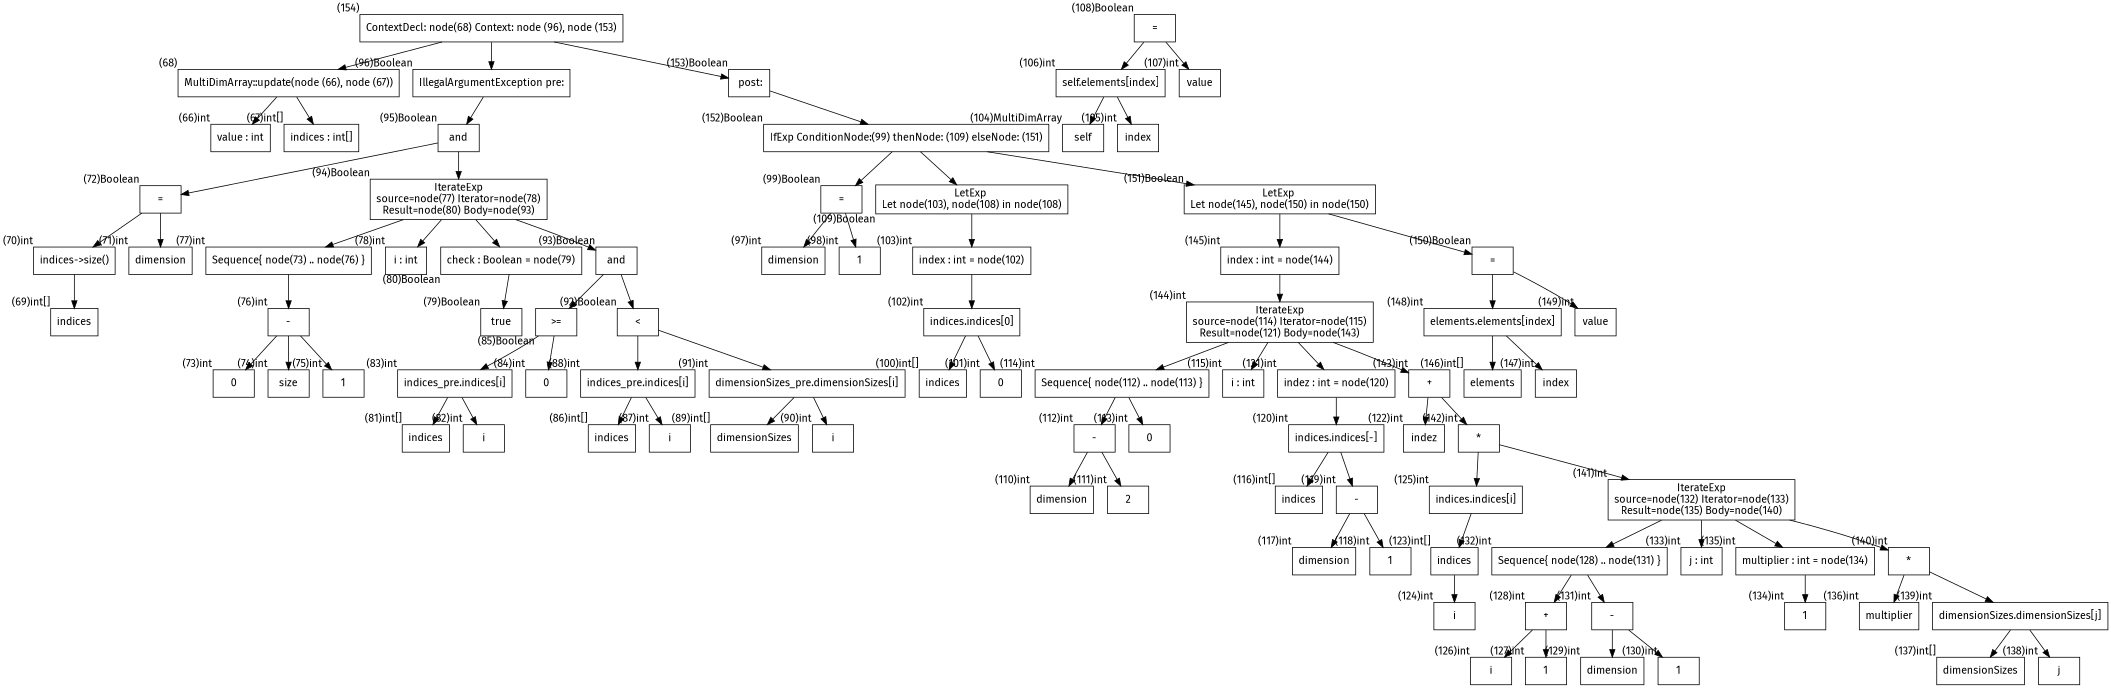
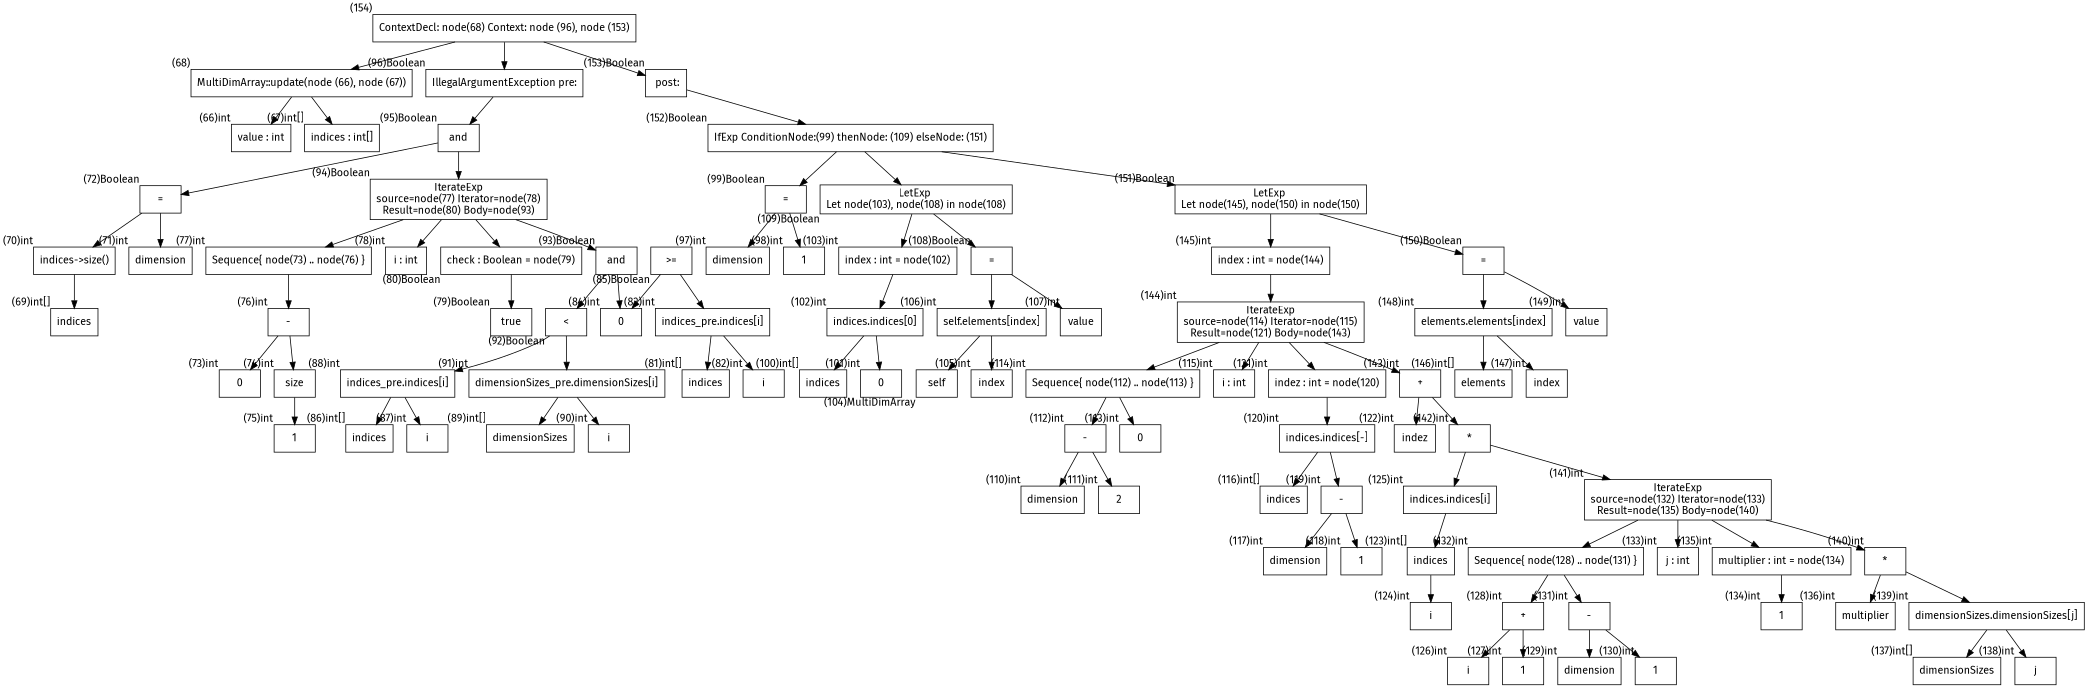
  digraph {
    fontname="Fira Sans"
    node [fontname="Fira Sans" shape=box]
    edge [fontname="Fira Sans"]
    n1 [label="ContextDecl: node(68) Context: node (96), node (153)" xlabel="(154)"]
    n2 [label="MultiDimArray::update(node (66), node (67))" xlabel="(68)"]
    n3 [label="IllegalArgumentException pre:" xlabel="(96)Boolean"]
    n4 [label=" post:" xlabel="(153)Boolean"]
    n5 [label="value : int" xlabel="(66)int"]
    n6 [label="indices : int[]" xlabel="(67)int[]"]
    n7 [label=and xlabel="(95)Boolean"]
    n8 [label="IfExp ConditionNode:(99) thenNode: (109) elseNode: (151)" xlabel="(152)Boolean"]
    n9 [label="=" xlabel="(72)Boolean"]
    n10 [label="IterateExp\nsource=node(77) Iterator=node(78)\nResult=node(80) Body=node(93)" xlabel="(94)Boolean"]
    n11 [label="=" xlabel="(99)Boolean"]
    n12 [label="LetExp \nLet node(103), node(108) in node(108)" xlabel="(109)Boolean"]
    n13 [label="LetExp \nLet node(145), node(150) in node(150)" xlabel="(151)Boolean"]
    n14 [label="indices->size()" xlabel="(70)int"]
    n15 [label=dimension xlabel="(71)int"]
    n16 [label="Sequence{ node(73) .. node(76) }" xlabel="(77)int"]
    n17 [label="i : int" xlabel="(78)int"]
    n18 [label="check : Boolean = node(79)" xlabel="(80)Boolean"]
    n19 [label=and xlabel="(93)Boolean"]
    n20 [label=dimension xlabel="(97)int"]
    n21 [label=1 xlabel="(98)int"]
    n22 [label="index : int = node(102)" xlabel="(103)int"]
    n23 [label="=" xlabel="(108)Boolean"]
    n24 [label="index : int = node(144)" xlabel="(145)int"]
    n25 [label="=" xlabel="(150)Boolean"]
    n26 [label=indices xlabel="(69)int[]"]
    n27 [label="-" xlabel="(76)int"]
    n28 [label=true xlabel="(79)Boolean"]
    n29 [label=">=" xlabel="(85)Boolean"]
    n30 [label="<" xlabel="(92)Boolean"]
    n31 [label="indices.indices[0]" xlabel="(102)int"]
    n32 [label="self.elements[index]" xlabel="(106)int"]
    n33 [label=value xlabel="(107)int"]
    n34 [label="IterateExp\nsource=node(114) Iterator=node(115)\nResult=node(121) Body=node(143)" xlabel="(144)int"]
    n35 [label="elements.elements[index]" xlabel="(148)int"]
    n36 [label=value xlabel="(149)int"]
    n37 [label=0 xlabel="(73)int"]
    n38 [label=size xlabel="(74)int"]
    n39 [label=1 xlabel="(75)int"]
    n40 [label="indices_pre.indices[i]" xlabel="(83)int"]
    n41 [label=0 xlabel="(84)int"]
    n42 [label="indices_pre.indices[i]" xlabel="(88)int"]
    n43 [label="dimensionSizes_pre.dimensionSizes[i]" xlabel="(91)int"]
    n44 [label=indices xlabel="(100)int[]"]
    n45 [label=0 xlabel="(101)int"]
    n46 [label=self xlabel="(104)MultiDimArray"]
    n47 [label=index xlabel="(105)int"]
    n48 [label="Sequence{ node(112) .. node(113) }" xlabel="(114)int"]
    n49 [label="i : int" xlabel="(115)int"]
    n50 [label="indez : int = node(120)" xlabel="(121)int"]
    n51 [label="+" xlabel="(143)int"]
    n52 [label=elements xlabel="(146)int[]"]
    n53 [label=index xlabel="(147)int"]
    n54 [label=indices xlabel="(81)int[]"]
    n55 [label=i xlabel="(82)int"]
    n56 [label=indices xlabel="(86)int[]"]
    n57 [label=i xlabel="(87)int"]
    n58 [label=dimensionSizes xlabel="(89)int[]"]
    n59 [label=i xlabel="(90)int"]
    n60 [label="-" xlabel="(112)int"]
    n61 [label=0 xlabel="(113)int"]
    n62 [label="indices.indices[-]" xlabel="(120)int"]
    n63 [label=indez xlabel="(122)int"]
    n64 [label="*" xlabel="(142)int"]
    n65 [label=dimension xlabel="(110)int"]
    n66 [label=2 xlabel="(111)int"]
    n67 [label=indices xlabel="(116)int[]"]
    n68 [label="-" xlabel="(119)int"]
    n69 [label="indices.indices[i]" xlabel="(125)int"]
    n70 [label="IterateExp\nsource=node(132) Iterator=node(133)\nResult=node(135) Body=node(140)" xlabel="(141)int"]
    n71 [label=dimension xlabel="(117)int"]
    n72 [label=1 xlabel="(118)int"]
    n73 [label=indices xlabel="(123)int[]"]
    n74 [label="Sequence{ node(128) .. node(131) }" xlabel="(132)int"]
    n75 [label="j : int" xlabel="(133)int"]
    n76 [label="multiplier : int = node(134)" xlabel="(135)int"]
    n77 [label="*" xlabel="(140)int"]
    n78 [label=i xlabel="(124)int"]
    n79 [label="+" xlabel="(128)int"]
    n80 [label="-" xlabel="(131)int"]
    n81 [label=1 xlabel="(134)int"]
    n82 [label=multiplier xlabel="(136)int"]
    n83 [label="dimensionSizes.dimensionSizes[j]" xlabel="(139)int"]
    n84 [label=i xlabel="(126)int"]
    n85 [label=1 xlabel="(127)int"]
    n86 [label=dimension xlabel="(129)int"]
    n87 [label=1 xlabel="(130)int"]
    n88 [label=dimensionSizes xlabel="(137)int[]"]
    n89 [label=j xlabel="(138)int"]
    n1 -> n2
    n1 -> n3
    n1 -> n4
    n2 -> n5
    n2 -> n6
    n3 -> n7
    n4 -> n8
    n7 -> n9
    n7 -> n10
    n8 -> n11
    n8 -> n12
    n8 -> n13
    n9 -> n14
    n9 -> n15
    n10 -> n16
    n10 -> n17
    n10 -> n18
    n10 -> n19
    n11 -> n20
    n11 -> n21
    n12 -> n22
+   n12 -> n23
    n13 -> n24
    n13 -> n25
    n14 -> n26
    n16 -> n27
    n18 -> n28
-   n19 -> n29
+   n19 -> n41
    n19 -> n30
    n22 -> n31
    n23 -> n32
    n23 -> n33
    n24 -> n34
    n25 -> n35
    n25 -> n36
    n27 -> n37
    n27 -> n38
-   n27 -> n39
+   n38 -> n39
    n29 -> n40
    n29 -> n41
    n30 -> n42
    n30 -> n43
    n31 -> n44
    n31 -> n45
    n32 -> n46
    n32 -> n47
    n34 -> n48
    n34 -> n49
    n34 -> n50
    n34 -> n51
    n35 -> n52
    n35 -> n53
    n40 -> n54
    n40 -> n55
    n42 -> n56
    n42 -> n57
    n43 -> n58
    n43 -> n59
    n48 -> n60
    n48 -> n61
    n50 -> n62
    n51 -> n63
    n51 -> n64
    n60 -> n65
    n60 -> n66
    n62 -> n67
    n62 -> n68
    n64 -> n69
    n64 -> n70
    n68 -> n71
    n68 -> n72
    n69 -> n73
    n70 -> n74
    n70 -> n75
    n70 -> n76
    n70 -> n77
    n73 -> n78
    n74 -> n79
    n74 -> n80
    n76 -> n81
    n77 -> n82
    n77 -> n83
    n79 -> n84
    n79 -> n85
    n80 -> n86
    n80 -> n87
    n83 -> n88
    n83 -> n89
  }
